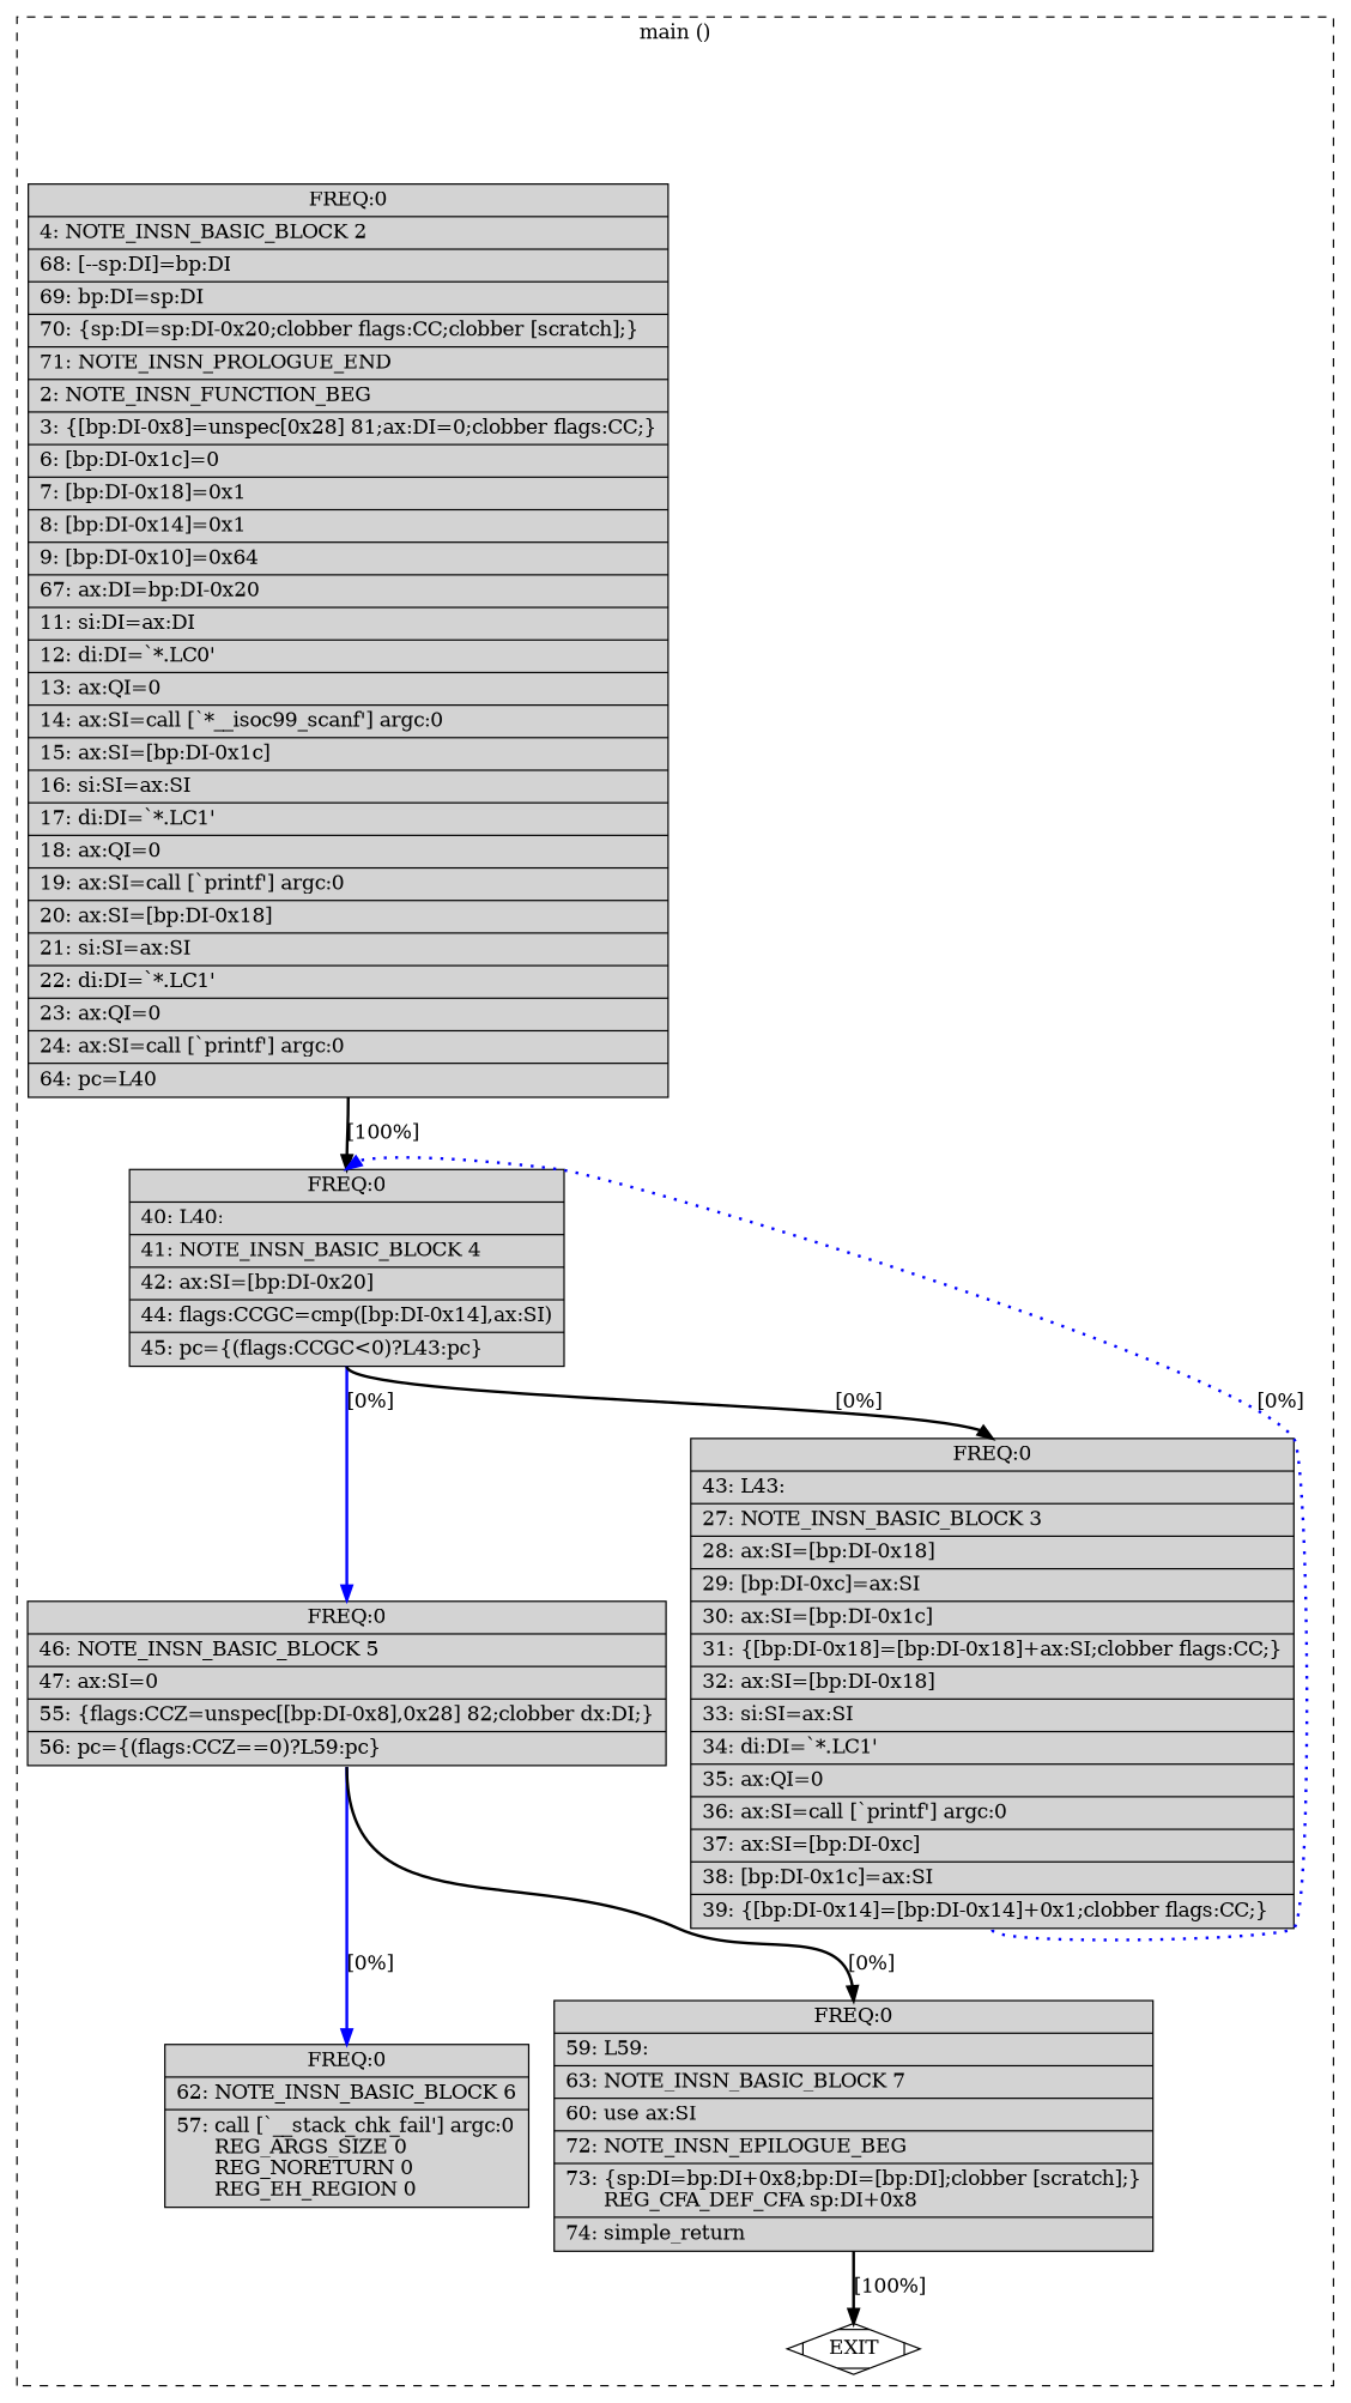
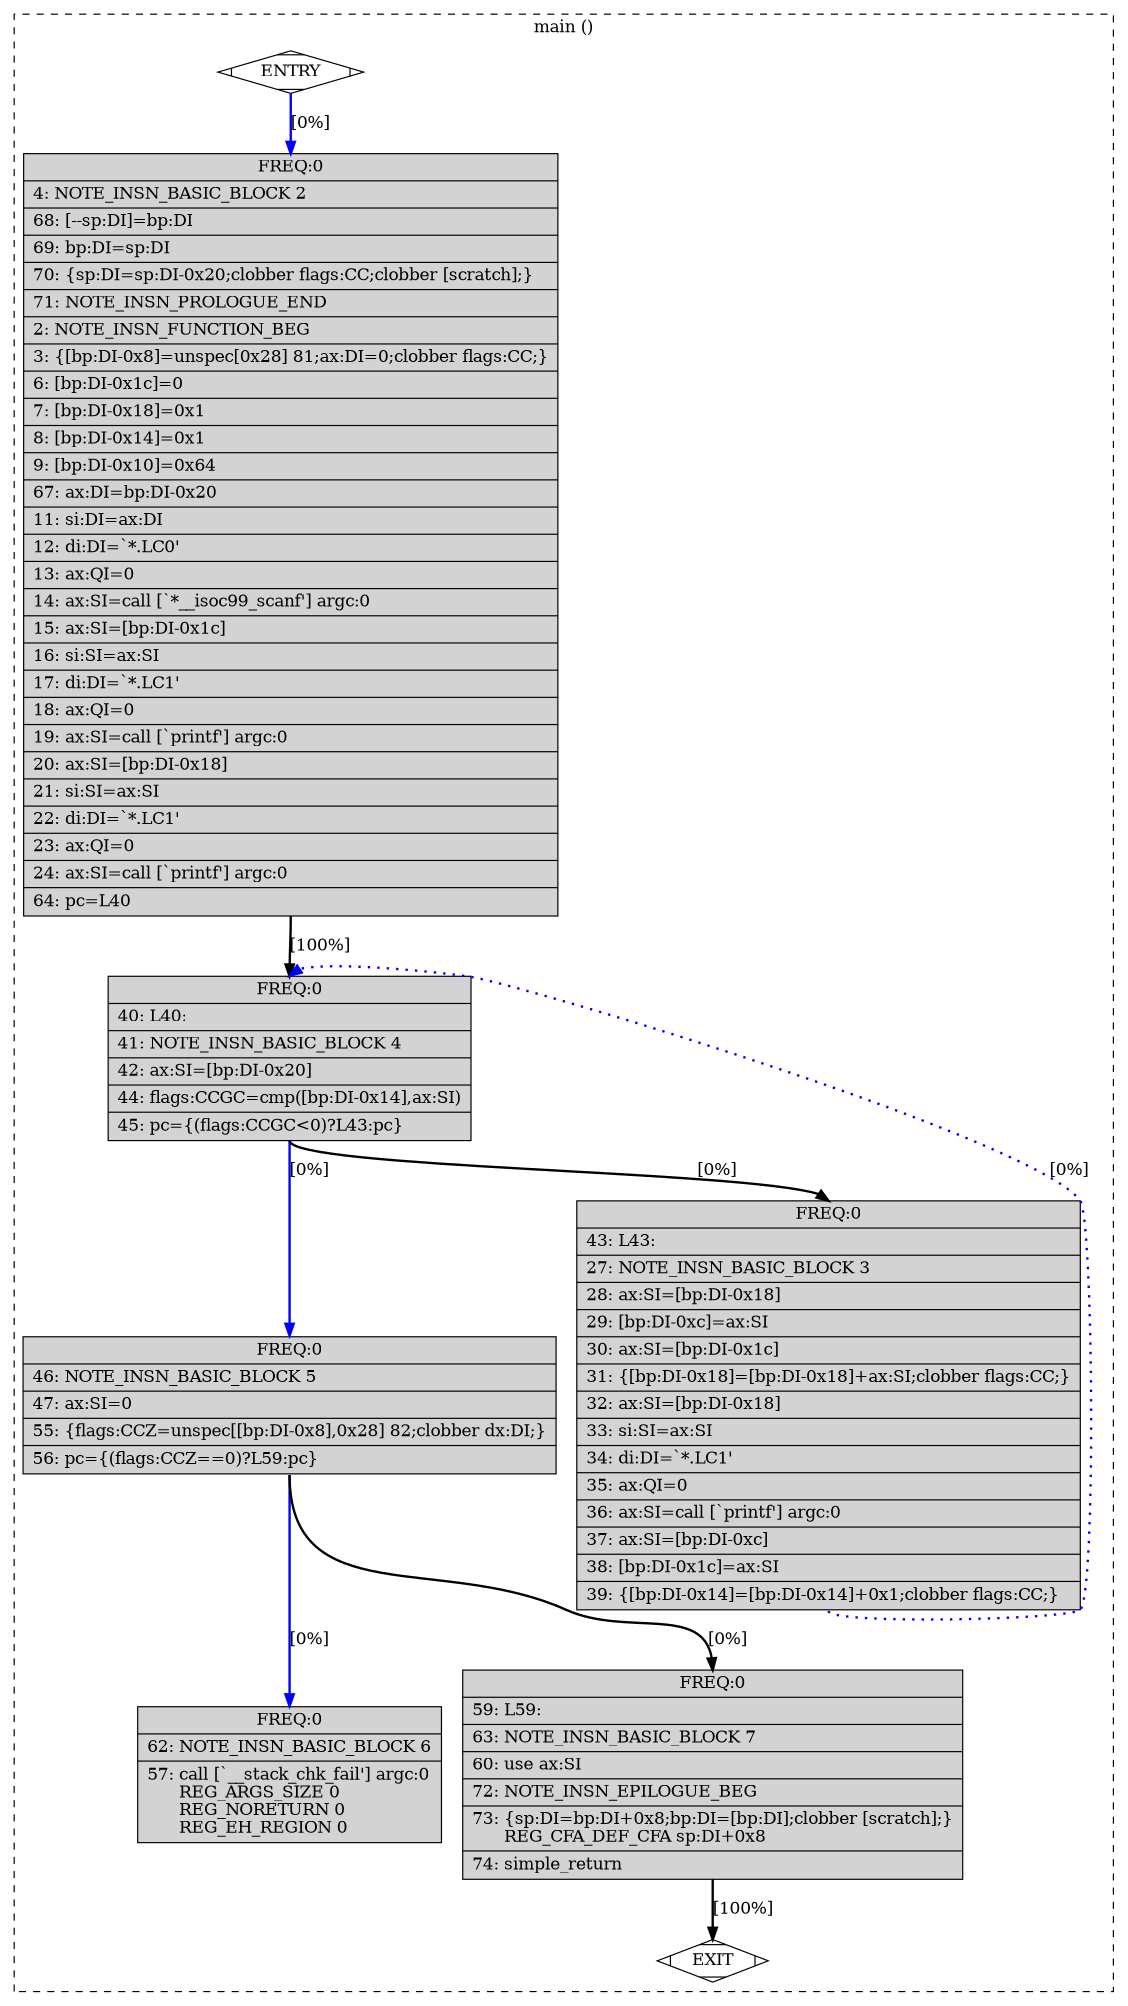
  digraph {
    node [fillcolor=lightgrey shape=record style=filled]
    edge [color=blue constraint=true headport=n style="solid,bold" tailport=s weight=10]
+   n1 [fillcolor=white label=ENTRY shape=Mdiamond]
    n2 [label="{ FREQ:0 |\ \ \ \ 4:\ NOTE_INSN_BASIC_BLOCK\ 2\l|\ \ \ 68:\ [--sp:DI]=bp:DI\l|\ \ \ 69:\ bp:DI=sp:DI\l|\ \ \ 70:\ \{sp:DI=sp:DI-0x20;clobber\ flags:CC;clobber\ [scratch];\}\l|\ \ \ 71:\ NOTE_INSN_PROLOGUE_END\l|\ \ \ \ 2:\ NOTE_INSN_FUNCTION_BEG\l|\ \ \ \ 3:\ \{[bp:DI-0x8]=unspec[0x28]\ 81;ax:DI=0;clobber\ flags:CC;\}\l|\ \ \ \ 6:\ [bp:DI-0x1c]=0\l|\ \ \ \ 7:\ [bp:DI-0x18]=0x1\l|\ \ \ \ 8:\ [bp:DI-0x14]=0x1\l|\ \ \ \ 9:\ [bp:DI-0x10]=0x64\l|\ \ \ 67:\ ax:DI=bp:DI-0x20\l|\ \ \ 11:\ si:DI=ax:DI\l|\ \ \ 12:\ di:DI=`*.LC0'\l|\ \ \ 13:\ ax:QI=0\l|\ \ \ 14:\ ax:SI=call\ [`*__isoc99_scanf']\ argc:0\l|\ \ \ 15:\ ax:SI=[bp:DI-0x1c]\l|\ \ \ 16:\ si:SI=ax:SI\l|\ \ \ 17:\ di:DI=`*.LC1'\l|\ \ \ 18:\ ax:QI=0\l|\ \ \ 19:\ ax:SI=call\ [`printf']\ argc:0\l|\ \ \ 20:\ ax:SI=[bp:DI-0x18]\l|\ \ \ 21:\ si:SI=ax:SI\l|\ \ \ 22:\ di:DI=`*.LC1'\l|\ \ \ 23:\ ax:QI=0\l|\ \ \ 24:\ ax:SI=call\ [`printf']\ argc:0\l|\ \ \ 64:\ pc=L40\l}"]
    n3 [fillcolor=white label=EXIT shape=Mdiamond]
    n4 [label="{ FREQ:0 |\ \ \ 40:\ L40:\l|\ \ \ 41:\ NOTE_INSN_BASIC_BLOCK\ 4\l|\ \ \ 42:\ ax:SI=[bp:DI-0x20]\l|\ \ \ 44:\ flags:CCGC=cmp([bp:DI-0x14],ax:SI)\l|\ \ \ 45:\ pc=\{(flags:CCGC\<0)?L43:pc\}\l}"]
    n5 [label="{ FREQ:0 |\ \ \ 46:\ NOTE_INSN_BASIC_BLOCK\ 5\l|\ \ \ 47:\ ax:SI=0\l|\ \ \ 55:\ \{flags:CCZ=unspec[[bp:DI-0x8],0x28]\ 82;clobber\ dx:DI;\}\l|\ \ \ 56:\ pc=\{(flags:CCZ==0)?L59:pc\}\l}"]
    n6 [label="{ FREQ:0 |\ \ \ 43:\ L43:\l|\ \ \ 27:\ NOTE_INSN_BASIC_BLOCK\ 3\l|\ \ \ 28:\ ax:SI=[bp:DI-0x18]\l|\ \ \ 29:\ [bp:DI-0xc]=ax:SI\l|\ \ \ 30:\ ax:SI=[bp:DI-0x1c]\l|\ \ \ 31:\ \{[bp:DI-0x18]=[bp:DI-0x18]+ax:SI;clobber\ flags:CC;\}\l|\ \ \ 32:\ ax:SI=[bp:DI-0x18]\l|\ \ \ 33:\ si:SI=ax:SI\l|\ \ \ 34:\ di:DI=`*.LC1'\l|\ \ \ 35:\ ax:QI=0\l|\ \ \ 36:\ ax:SI=call\ [`printf']\ argc:0\l|\ \ \ 37:\ ax:SI=[bp:DI-0xc]\l|\ \ \ 38:\ [bp:DI-0x1c]=ax:SI\l|\ \ \ 39:\ \{[bp:DI-0x14]=[bp:DI-0x14]+0x1;clobber\ flags:CC;\}\l}"]
    n7 [label="{ FREQ:0 |\ \ \ 62:\ NOTE_INSN_BASIC_BLOCK\ 6\l|\ \ \ 57:\ call\ [`__stack_chk_fail']\ argc:0\l\ \ \ \ \ \ REG_ARGS_SIZE\ 0\l\ \ \ \ \ \ REG_NORETURN\ 0\l\ \ \ \ \ \ REG_EH_REGION\ 0\l}"]
    n8 [label="{ FREQ:0 |\ \ \ 59:\ L59:\l|\ \ \ 63:\ NOTE_INSN_BASIC_BLOCK\ 7\l|\ \ \ 60:\ use\ ax:SI\l|\ \ \ 72:\ NOTE_INSN_EPILOGUE_BEG\l|\ \ \ 73:\ \{sp:DI=bp:DI+0x8;bp:DI=[bp:DI];clobber\ [scratch];\}\l\ \ \ \ \ \ REG_CFA_DEF_CFA\ sp:DI+0x8\l|\ \ \ 74:\ simple_return\l}"]
    subgraph cluster_1 {
      color=black
      label="main ()"
      style=dashed
+     n1
      n2
      n3
      n4
      n5
      n6
      n7
      n8
    }
+   n1 -> n2 [label="[0%]" weight=100]
+   n1 -> n3 [style=invis color="" weight=""]
    n2 -> n4 [color=black label="[100%]"]
    n4 -> n5 [label="[0%]" weight=100]
    n4 -> n6 [color=black label="[0%]"]
    n5 -> n7 [label="[0%]" weight=100]
    n5 -> n8 [color=black label="[0%]"]
    n6 -> n4 [constraint=false label="[0%]" style="dotted,bold"]
    n8 -> n3 [color=black label="[100%]"]
  }
